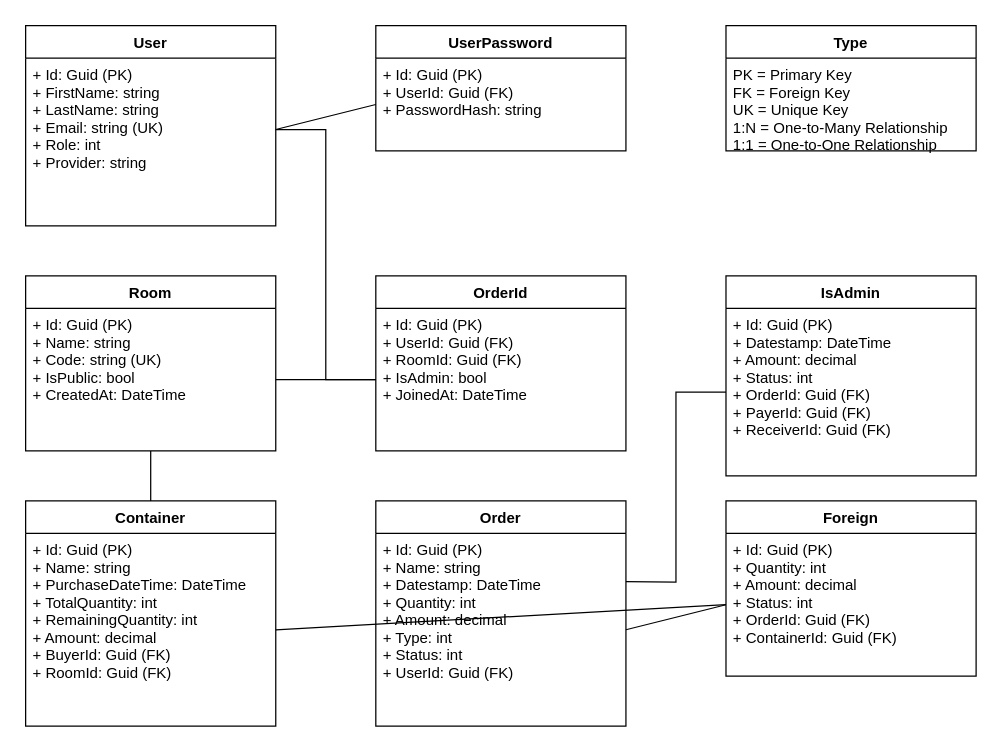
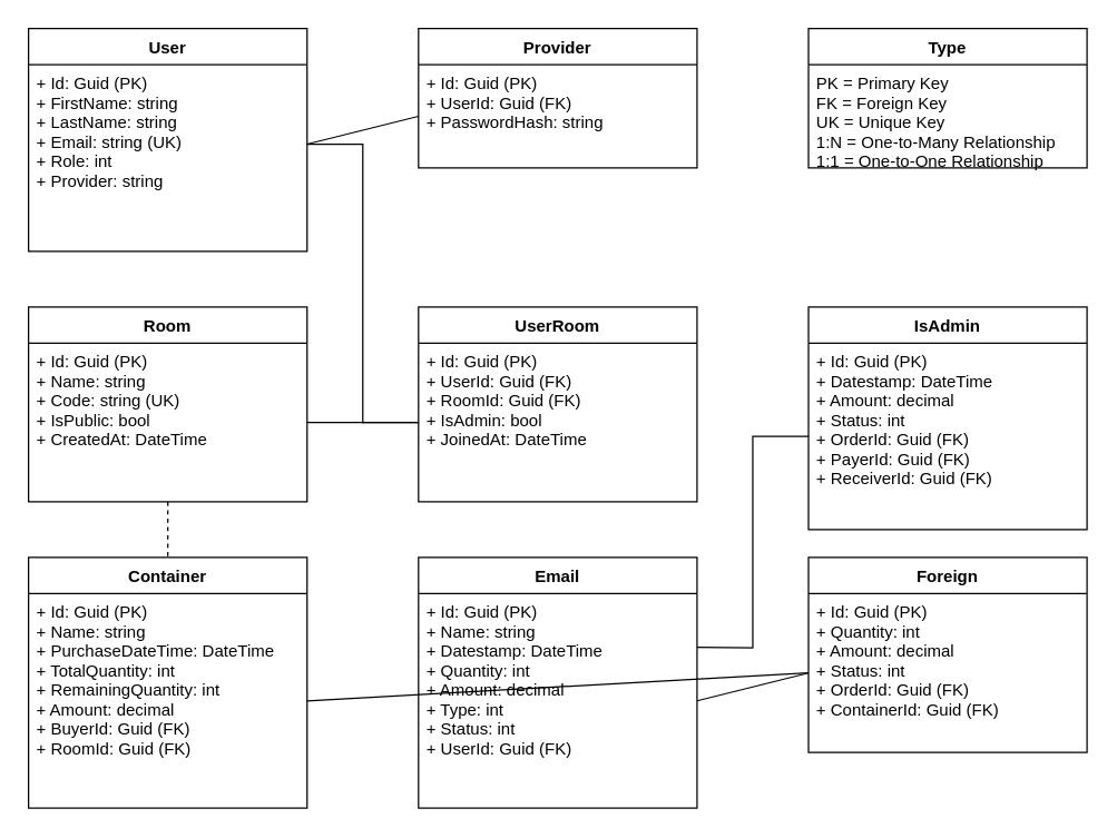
  <mxCell id="0" />
  <mxCell id="1" parent="0" />
  <mxCell id="2" value="User" style="swimlane;fontStyle=1;align=center;verticalAlign=top;childLayout=stackLayout;horizontal=1;startSize=26;horizontalStack=0;resizeParent=1;resizeLast=0;collapsible=1;marginBottom=0;rounded=0;shadow=0;strokeWidth=1;" vertex="1" parent="1"><mxGeometry x="20" y="20" width="200" height="160" as="geometry" /></mxCell>
  <mxCell id="3" value="+ Id: Guid (PK)&#10;+ FirstName: string&#10;+ LastName: string&#10;+ Email: string (UK)&#10;+ Role: int&#10;+ Provider: string" style="text;strokeColor=none;fillColor=none;align=left;verticalAlign=top;spacingLeft=4;spacingRight=4;overflow=hidden;rotatable=0;points=[[0,0.5],[1,0.5]];portConstraint=eastwest;" vertex="1" parent="2"><mxGeometry y="26" width="200" height="114" as="geometry" /></mxCell>
- <mxCell id="4" value="UserPassword" style="swimlane;fontStyle=1;align=center;verticalAlign=top;childLayout=stackLayout;horizontal=1;startSize=26;horizontalStack=0;resizeParent=1;resizeLast=0;collapsible=1;marginBottom=0;rounded=0;shadow=0;strokeWidth=1;" vertex="1" parent="1"><mxGeometry x="300" y="20" width="200" height="100" as="geometry" /></mxCell>
+ <mxCell id="4" value="Provider" style="swimlane;fontStyle=1;align=center;verticalAlign=top;childLayout=stackLayout;horizontal=1;startSize=26;horizontalStack=0;resizeParent=1;resizeLast=0;collapsible=1;marginBottom=0;rounded=0;shadow=0;strokeWidth=1;" vertex="1" parent="1"><mxGeometry x="300" y="20" width="200" height="100" as="geometry" /></mxCell>
  <mxCell id="5" value="+ Id: Guid (PK)&#10;+ UserId: Guid (FK)&#10;+ PasswordHash: string" style="text;strokeColor=none;fillColor=none;align=left;verticalAlign=top;spacingLeft=4;spacingRight=4;overflow=hidden;rotatable=0;points=[[0,0.5],[1,0.5]];portConstraint=eastwest;" vertex="1" parent="4"><mxGeometry y="26" width="200" height="74" as="geometry" /></mxCell>
  <mxCell id="6" value="Room" style="swimlane;fontStyle=1;align=center;verticalAlign=top;childLayout=stackLayout;horizontal=1;startSize=26;horizontalStack=0;resizeParent=1;resizeLast=0;collapsible=1;marginBottom=0;rounded=0;shadow=0;strokeWidth=1;" vertex="1" parent="1"><mxGeometry x="20" y="220" width="200" height="140" as="geometry" /></mxCell>
  <mxCell id="7" value="+ Id: Guid (PK)&#10;+ Name: string&#10;+ Code: string (UK)&#10;+ IsPublic: bool&#10;+ CreatedAt: DateTime" style="text;strokeColor=none;fillColor=none;align=left;verticalAlign=top;spacingLeft=4;spacingRight=4;overflow=hidden;rotatable=0;points=[[0,0.5],[1,0.5]];portConstraint=eastwest;" vertex="1" parent="6"><mxGeometry y="26" width="200" height="114" as="geometry" /></mxCell>
- <mxCell id="8" value="OrderId" style="swimlane;fontStyle=1;align=center;verticalAlign=top;childLayout=stackLayout;horizontal=1;startSize=26;horizontalStack=0;resizeParent=1;resizeLast=0;collapsible=1;marginBottom=0;rounded=0;shadow=0;strokeWidth=1;" vertex="1" parent="1"><mxGeometry x="300" y="220" width="200" height="140" as="geometry" /></mxCell>
+ <mxCell id="8" value="UserRoom" style="swimlane;fontStyle=1;align=center;verticalAlign=top;childLayout=stackLayout;horizontal=1;startSize=26;horizontalStack=0;resizeParent=1;resizeLast=0;collapsible=1;marginBottom=0;rounded=0;shadow=0;strokeWidth=1;" vertex="1" parent="1"><mxGeometry x="300" y="220" width="200" height="140" as="geometry" /></mxCell>
  <mxCell id="9" value="+ Id: Guid (PK)&#10;+ UserId: Guid (FK)&#10;+ RoomId: Guid (FK)&#10;+ IsAdmin: bool&#10;+ JoinedAt: DateTime" style="text;strokeColor=none;fillColor=none;align=left;verticalAlign=top;spacingLeft=4;spacingRight=4;overflow=hidden;rotatable=0;points=[[0,0.5],[1,0.5]];portConstraint=eastwest;" vertex="1" parent="8"><mxGeometry y="26" width="200" height="114" as="geometry" /></mxCell>
  <mxCell id="10" value="Container" style="swimlane;fontStyle=1;align=center;verticalAlign=top;childLayout=stackLayout;horizontal=1;startSize=26;horizontalStack=0;resizeParent=1;resizeLast=0;collapsible=1;marginBottom=0;rounded=0;shadow=0;strokeWidth=1;" vertex="1" parent="1"><mxGeometry x="20" y="400" width="200" height="180" as="geometry" /></mxCell>
  <mxCell id="11" value="+ Id: Guid (PK)&#10;+ Name: string&#10;+ PurchaseDateTime: DateTime&#10;+ TotalQuantity: int&#10;+ RemainingQuantity: int&#10;+ Amount: decimal&#10;+ BuyerId: Guid (FK)&#10;+ RoomId: Guid (FK)" style="text;strokeColor=none;fillColor=none;align=left;verticalAlign=top;spacingLeft=4;spacingRight=4;overflow=hidden;rotatable=0;points=[[0,0.5],[1,0.5]];portConstraint=eastwest;" vertex="1" parent="10"><mxGeometry y="26" width="200" height="154" as="geometry" /></mxCell>
- <mxCell id="12" value="Order" style="swimlane;fontStyle=1;align=center;verticalAlign=top;childLayout=stackLayout;horizontal=1;startSize=26;horizontalStack=0;resizeParent=1;resizeLast=0;collapsible=1;marginBottom=0;rounded=0;shadow=0;strokeWidth=1;" vertex="1" parent="1"><mxGeometry x="300" y="400" width="200" height="180" as="geometry" /></mxCell>
+ <mxCell id="12" value="Email" style="swimlane;fontStyle=1;align=center;verticalAlign=top;childLayout=stackLayout;horizontal=1;startSize=26;horizontalStack=0;resizeParent=1;resizeLast=0;collapsible=1;marginBottom=0;rounded=0;shadow=0;strokeWidth=1;" vertex="1" parent="1"><mxGeometry x="300" y="400" width="200" height="180" as="geometry" /></mxCell>
  <mxCell id="13" value="+ Id: Guid (PK)&#10;+ Name: string&#10;+ Datestamp: DateTime&#10;+ Quantity: int&#10;+ Amount: decimal&#10;+ Type: int&#10;+ Status: int&#10;+ UserId: Guid (FK)" style="text;strokeColor=none;fillColor=none;align=left;verticalAlign=top;spacingLeft=4;spacingRight=4;overflow=hidden;rotatable=0;points=[[0,0.5],[1,0.5]];portConstraint=eastwest;" vertex="1" parent="12"><mxGeometry y="26" width="200" height="154" as="geometry" /></mxCell>
  <mxCell id="14" value="Foreign" style="swimlane;fontStyle=1;align=center;verticalAlign=top;childLayout=stackLayout;horizontal=1;startSize=26;horizontalStack=0;resizeParent=1;resizeLast=0;collapsible=1;marginBottom=0;rounded=0;shadow=0;strokeWidth=1;" vertex="1" parent="1"><mxGeometry x="580" y="400" width="200" height="140" as="geometry" /></mxCell>
  <mxCell id="15" value="+ Id: Guid (PK)&#10;+ Quantity: int&#10;+ Amount: decimal&#10;+ Status: int&#10;+ OrderId: Guid (FK)&#10;+ ContainerId: Guid (FK)" style="text;strokeColor=none;fillColor=none;align=left;verticalAlign=top;spacingLeft=4;spacingRight=4;overflow=hidden;rotatable=0;points=[[0,0.5],[1,0.5]];portConstraint=eastwest;" vertex="1" parent="14"><mxGeometry y="26" width="200" height="114" as="geometry" /></mxCell>
  <mxCell id="16" value="IsAdmin" style="swimlane;fontStyle=1;align=center;verticalAlign=top;childLayout=stackLayout;horizontal=1;startSize=26;horizontalStack=0;resizeParent=1;resizeLast=0;collapsible=1;marginBottom=0;rounded=0;shadow=0;strokeWidth=1;" vertex="1" parent="1"><mxGeometry x="580" y="220" width="200" height="160" as="geometry" /></mxCell>
  <mxCell id="17" value="+ Id: Guid (PK)&#10;+ Datestamp: DateTime&#10;+ Amount: decimal&#10;+ Status: int&#10;+ OrderId: Guid (FK)&#10;+ PayerId: Guid (FK)&#10;+ ReceiverId: Guid (FK)" style="text;strokeColor=none;fillColor=none;align=left;verticalAlign=top;spacingLeft=4;spacingRight=4;overflow=hidden;rotatable=0;points=[[0,0.5],[1,0.5]];portConstraint=eastwest;" vertex="1" parent="16"><mxGeometry y="26" width="200" height="134" as="geometry" /></mxCell>
  <mxCell id="18" value="" style="endArrow=none;html=1;rounded=0;exitX=1;exitY=0.5;exitDx=0;exitDy=0;entryX=0;entryY=0.5;entryDx=0;entryDy=0;" edge="1" parent="1" source="3" target="5"><mxGeometry relative="1" as="geometry" /></mxCell>
  <mxCell id="19" value="" style="endArrow=none;html=1;rounded=0;exitX=1;exitY=0.5;exitDx=0;exitDy=0;entryX=0;entryY=0.5;entryDx=0;entryDy=0;" edge="1" parent="1" source="3" target="9"><mxGeometry relative="1" as="geometry"><Array as="points"><mxPoint x="260" y="103" /><mxPoint x="260" y="303" /></Array></mxGeometry></mxCell>
  <mxCell id="20" value="" style="endArrow=none;html=1;rounded=0;exitX=1;exitY=0.5;exitDx=0;exitDy=0;entryX=0;entryY=0.5;entryDx=0;entryDy=0;" edge="1" parent="1" source="7" target="9"><mxGeometry relative="1" as="geometry" /></mxCell>
- <mxCell id="21" value="" style="endArrow=none;html=1;rounded=0;exitX=0.5;exitY=1;exitDx=0;exitDy=0;entryX=0.5;entryY=0;entryDx=0;entryDy=0;" edge="1" parent="1" source="6" target="10"><mxGeometry relative="1" as="geometry" /></mxCell>
+ <mxCell id="21" value="" style="endArrow=none;html=1;rounded=0;exitX=0.5;exitY=1;exitDx=0;exitDy=0;entryX=0.5;entryY=0;entryDx=0;entryDy=0;dashed=1;" edge="1" parent="1" source="6" target="10"><mxGeometry relative="1" as="geometry" /></mxCell>
  <mxCell id="22" value="" style="endArrow=none;html=1;rounded=0;exitX=1;exitY=0.5;exitDx=0;exitDy=0;entryX=0;entryY=0.5;entryDx=0;entryDy=0;" edge="1" parent="1" source="11" target="15"><mxGeometry relative="1" as="geometry" /></mxCell>
  <mxCell id="23" value="" style="endArrow=none;html=1;rounded=0;exitX=1;exitY=0.5;exitDx=0;exitDy=0;entryX=0;entryY=0.5;entryDx=0;entryDy=0;" edge="1" parent="1" source="13" target="15"><mxGeometry relative="1" as="geometry" /></mxCell>
  <mxCell id="24" value="" style="endArrow=none;html=1;rounded=0;exitX=1;exitY=0.25;exitDx=0;exitDy=0;entryX=0;entryY=0.5;entryDx=0;entryDy=0;" edge="1" parent="1" source="13" target="17"><mxGeometry relative="1" as="geometry"><Array as="points"><mxPoint x="540" y="465" /><mxPoint x="540" y="313" /></Array></mxGeometry></mxCell>
  <mxCell id="25" value="Type" style="swimlane;fontStyle=1;align=center;verticalAlign=top;childLayout=stackLayout;horizontal=1;startSize=26;horizontalStack=0;resizeParent=1;resizeLast=0;collapsible=1;marginBottom=0;rounded=0;shadow=0;strokeWidth=1;" vertex="1" parent="1"><mxGeometry x="580" y="20" width="200" height="100" as="geometry" /></mxCell>
  <mxCell id="26" value="PK = Primary Key&#10;FK = Foreign Key&#10;UK = Unique Key&#10;1:N = One-to-Many Relationship&#10;1:1 = One-to-One Relationship" style="text;strokeColor=none;fillColor=none;align=left;verticalAlign=top;spacingLeft=4;spacingRight=4;overflow=hidden;rotatable=0;points=[[0,0.5],[1,0.5]];portConstraint=eastwest;" vertex="1" parent="25"><mxGeometry y="26" width="200" height="74" as="geometry" /></mxCell>
